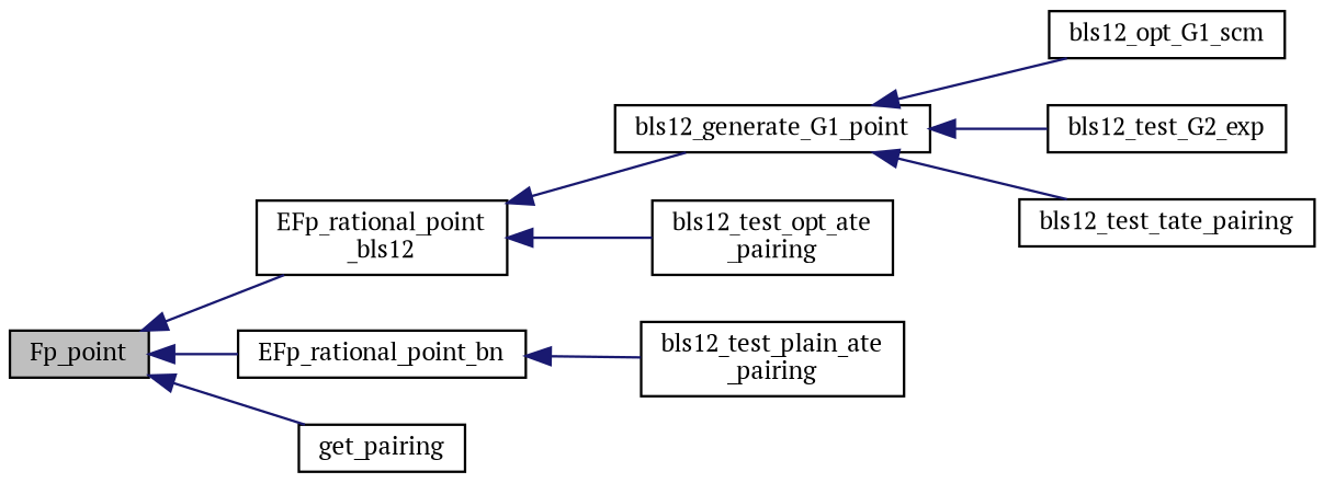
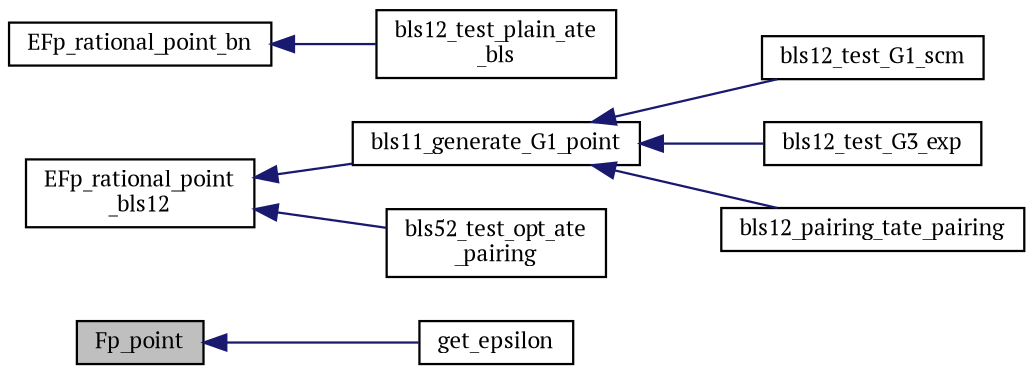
  digraph {
    fontname="PT Serif"
    rankdir=LR
    node [color=black fillcolor=white fontname="PT Serif" fontsize=10 shape=record style=filled]
    edge [color=midnightblue dir=back fontname="PT Serif" fontsize=10 labelfontname=Helvetica labelfontsize=10 style=solid]
    n1 [fillcolor=grey75 fontcolor=black height=0.2 label=Fp_point width=0.4]
    n2 [height=0.2 label="EFp_rational_point\l_bls12" width=0.4]
    n3 [height=0.2 label=EFp_rational_point_bn width=0.4]
-   n4 [height=0.2 label=get_pairing width=0.4]
-   n5 [height=0.2 label=bls12_generate_G1_point width=0.4]
-   n6 [height=0.2 label="bls12_test_opt_ate\l_pairing" width=0.4]
-   n7 [height=0.2 label="bls12_test_plain_ate\l_pairing" width=0.4]
-   n8 [height=0.2 label=bls12_opt_G1_scm width=0.4]
-   n9 [height=0.2 label=bls12_test_G2_exp width=0.4]
-   n10 [height=0.2 label=bls12_test_tate_pairing width=0.4]
-   n1 -> n2
-   n1 -> n3
+   n4 [height=0.2 label=get_epsilon width=0.4]
+   n5 [height=0.2 label=bls11_generate_G1_point width=0.4]
+   n6 [height=0.2 label="bls52_test_opt_ate\l_pairing" width=0.4]
+   n7 [height=0.2 label="bls12_test_plain_ate\l_bls" width=0.4]
+   n8 [height=0.2 label=bls12_test_G1_scm width=0.4]
+   n9 [height=0.2 label=bls12_test_G3_exp width=0.4]
+   n10 [height=0.2 label=bls12_pairing_tate_pairing width=0.4]
    n1 -> n4
    n2 -> n5
    n2 -> n6
    n3 -> n7
    n5 -> n8
    n5 -> n9
    n5 -> n10
  }
